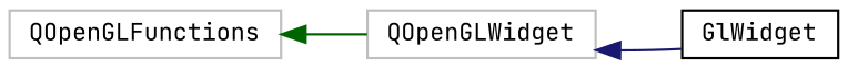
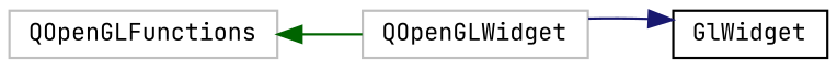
  digraph {
    fontname="JetBrains Mono"
    rankdir=LR
    node [color=grey75 fillcolor=white fontname="JetBrains Mono" fontsize=10 shape=record style=filled]
    edge [dir=back fontname="JetBrains Mono" fontsize=10 labelfontname=Helvetica labelfontsize=10 style=solid]
    n1 [height=0.2 label=QOpenGLFunctions width=0.4]
    n2 [height=0.2 label=QOpenGLWidget width=0.4]
    n3 [color=black height=0.2 label=GlWidget width=0.4]
    n1 -> n2 [color=darkgreen]
-   n2 -> n3 [color=midnightblue]
+   n3 -> n2 [color=midnightblue]
  }
